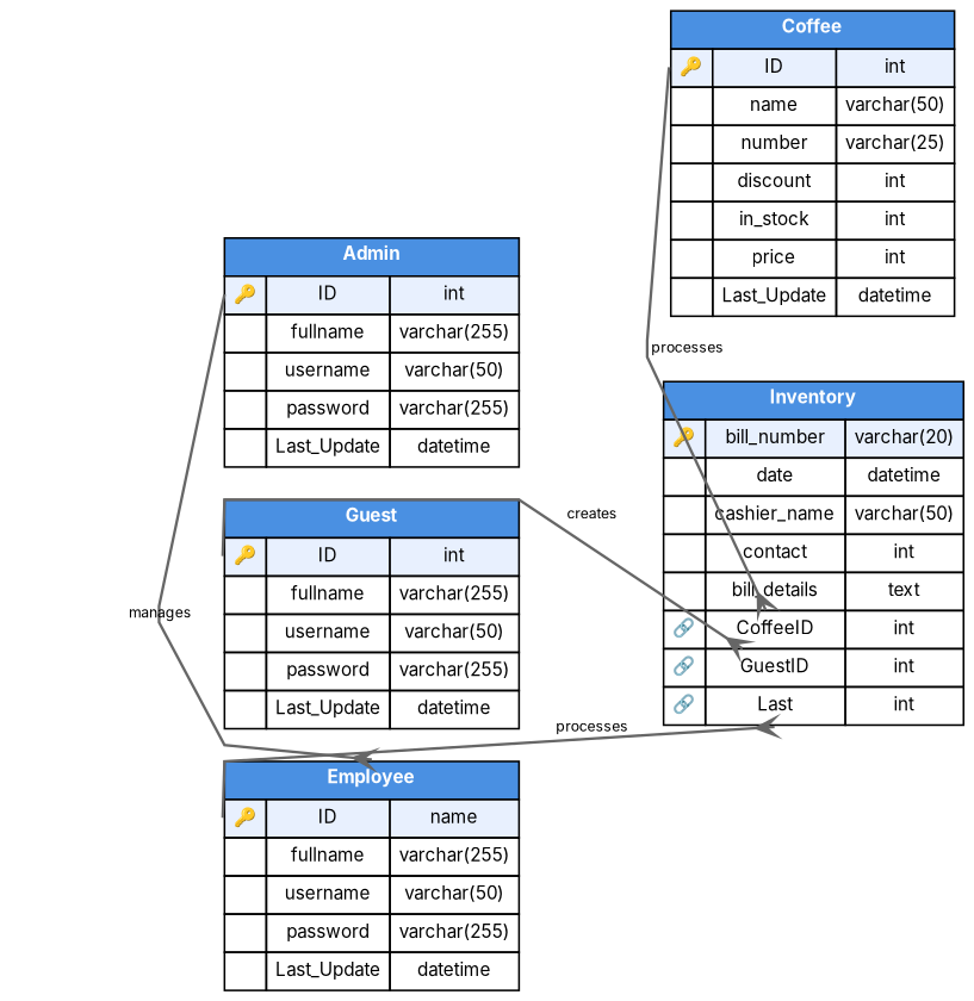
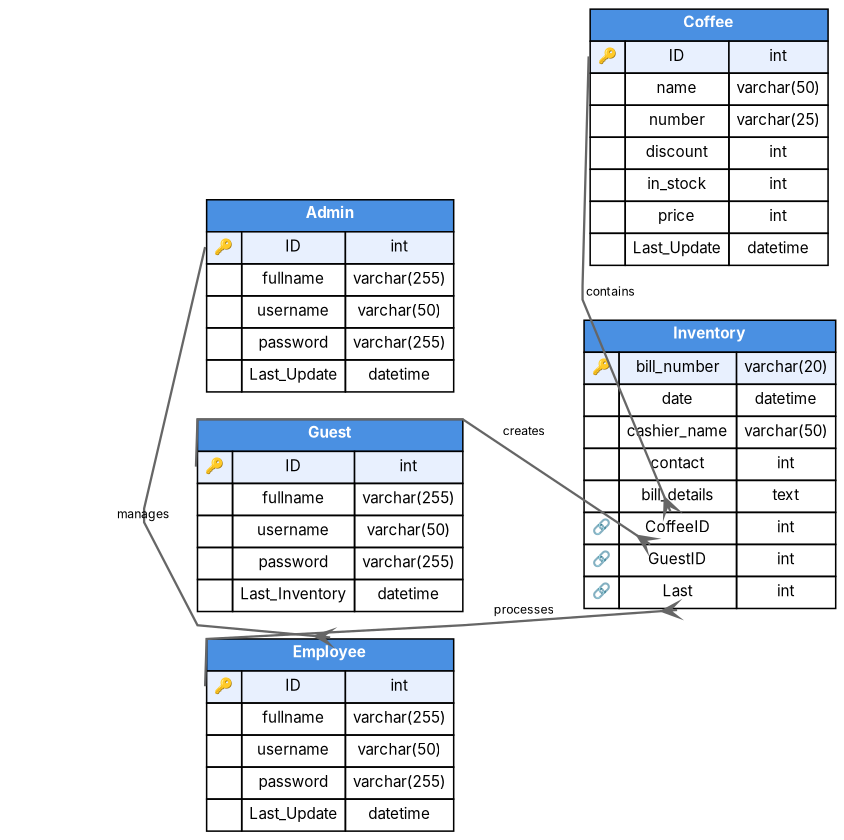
  digraph {
    fontname=Inter
    rankdir=LR
    splines=polyline
    node [fontname=Inter fontsize=10 margin=0 shape=none]
    edge [arrowhead=crow color="#666666" dir=forward fontname=Inter fontsize=8 penwidth=1.5 tailport=idKey]
    n1 [label=<         <TABLE BORDER="0" CELLBORDER="1" CELLSPACING="0" CELLPADDING="4">             <TR><TD COLSPAN="3" BGCOLOR="#4A90E2" PORT="title"><FONT COLOR="white"><B>Admin</B></FONT></TD></TR>             <TR><TD PORT="idKey" BGCOLOR="#E8F0FE">🔑</TD><TD BGCOLOR="#E8F0FE">ID</TD><TD BGCOLOR="#E8F0FE">int</TD></TR>             <TR><TD> </TD><TD>fullname</TD><TD>varchar(255)</TD></TR>             <TR><TD> </TD><TD>username</TD><TD>varchar(50)</TD></TR>             <TR><TD> </TD><TD>password</TD><TD>varchar(255)</TD></TR>             <TR><TD> </TD><TD>Last_Update</TD><TD>datetime</TD></TR>         </TABLE>>]
-   n2 [label=<         <TABLE BORDER="0" CELLBORDER="1" CELLSPACING="0" CELLPADDING="4">             <TR><TD COLSPAN="3" BGCOLOR="#4A90E2" PORT="title"><FONT COLOR="white"><B>Employee</B></FONT></TD></TR>             <TR><TD PORT="idKey" BGCOLOR="#E8F0FE">🔑</TD><TD BGCOLOR="#E8F0FE">ID</TD><TD BGCOLOR="#E8F0FE">name</TD></TR>             <TR><TD> </TD><TD>fullname</TD><TD>varchar(255)</TD></TR>             <TR><TD> </TD><TD>username</TD><TD>varchar(50)</TD></TR>             <TR><TD> </TD><TD>password</TD><TD>varchar(255)</TD></TR>             <TR><TD> </TD><TD>Last_Update</TD><TD>datetime</TD></TR>         </TABLE>>]
-   n3 [label=<         <TABLE BORDER="0" CELLBORDER="1" CELLSPACING="0" CELLPADDING="4">             <TR><TD COLSPAN="3" BGCOLOR="#4A90E2" PORT="title"><FONT COLOR="white"><B>Guest</B></FONT></TD></TR>             <TR><TD PORT="idKey" BGCOLOR="#E8F0FE">🔑</TD><TD BGCOLOR="#E8F0FE">ID</TD><TD BGCOLOR="#E8F0FE">int</TD></TR>             <TR><TD> </TD><TD>fullname</TD><TD>varchar(255)</TD></TR>             <TR><TD> </TD><TD>username</TD><TD>varchar(50)</TD></TR>             <TR><TD> </TD><TD>password</TD><TD>varchar(255)</TD></TR>             <TR><TD> </TD><TD>Last_Update</TD><TD>datetime</TD></TR>         </TABLE>>]
+   n2 [label=<         <TABLE BORDER="0" CELLBORDER="1" CELLSPACING="0" CELLPADDING="4">             <TR><TD COLSPAN="3" BGCOLOR="#4A90E2" PORT="title"><FONT COLOR="white"><B>Employee</B></FONT></TD></TR>             <TR><TD PORT="idKey" BGCOLOR="#E8F0FE">🔑</TD><TD BGCOLOR="#E8F0FE">ID</TD><TD BGCOLOR="#E8F0FE">int</TD></TR>             <TR><TD> </TD><TD>fullname</TD><TD>varchar(255)</TD></TR>             <TR><TD> </TD><TD>username</TD><TD>varchar(50)</TD></TR>             <TR><TD> </TD><TD>password</TD><TD>varchar(255)</TD></TR>             <TR><TD> </TD><TD>Last_Update</TD><TD>datetime</TD></TR>         </TABLE>>]
+   n3 [label=<         <TABLE BORDER="0" CELLBORDER="1" CELLSPACING="0" CELLPADDING="4">             <TR><TD COLSPAN="3" BGCOLOR="#4A90E2" PORT="title"><FONT COLOR="white"><B>Guest</B></FONT></TD></TR>             <TR><TD PORT="idKey" BGCOLOR="#E8F0FE">🔑</TD><TD BGCOLOR="#E8F0FE">ID</TD><TD BGCOLOR="#E8F0FE">int</TD></TR>             <TR><TD> </TD><TD>fullname</TD><TD>varchar(255)</TD></TR>             <TR><TD> </TD><TD>username</TD><TD>varchar(50)</TD></TR>             <TR><TD> </TD><TD>password</TD><TD>varchar(255)</TD></TR>             <TR><TD> </TD><TD>Last_Inventory</TD><TD>datetime</TD></TR>         </TABLE>>]
    n4 [label=<         <TABLE BORDER="0" CELLBORDER="1" CELLSPACING="0" CELLPADDING="4">             <TR><TD COLSPAN="3" BGCOLOR="#4A90E2" PORT="title"><FONT COLOR="white"><B>Coffee</B></FONT></TD></TR>             <TR><TD PORT="idKey" BGCOLOR="#E8F0FE">🔑</TD><TD BGCOLOR="#E8F0FE">ID</TD><TD BGCOLOR="#E8F0FE">int</TD></TR>             <TR><TD> </TD><TD>name</TD><TD>varchar(50)</TD></TR>             <TR><TD> </TD><TD>number</TD><TD>varchar(25)</TD></TR>             <TR><TD> </TD><TD>discount</TD><TD>int</TD></TR>             <TR><TD> </TD><TD>in_stock</TD><TD>int</TD></TR>             <TR><TD> </TD><TD>price</TD><TD>int</TD></TR>             <TR><TD> </TD><TD>Last_Update</TD><TD>datetime</TD></TR>         </TABLE>>]
    n5 [label=<         <TABLE BORDER="0" CELLBORDER="1" CELLSPACING="0" CELLPADDING="4">             <TR><TD COLSPAN="3" BGCOLOR="#4A90E2" PORT="title"><FONT COLOR="white"><B>Inventory</B></FONT></TD></TR>             <TR><TD PORT="idKey" BGCOLOR="#E8F0FE">🔑</TD><TD BGCOLOR="#E8F0FE">bill_number</TD><TD BGCOLOR="#E8F0FE">varchar(20)</TD></TR>             <TR><TD> </TD><TD>date</TD><TD>datetime</TD></TR>             <TR><TD> </TD><TD>cashier_name</TD><TD>varchar(50)</TD></TR>             <TR><TD> </TD><TD>contact</TD><TD>int</TD></TR>             <TR><TD> </TD><TD>bill_details</TD><TD>text</TD></TR>             <TR><TD>🔗</TD><TD PORT="coffee_fk">CoffeeID</TD><TD>int</TD></TR>             <TR><TD>🔗</TD><TD PORT="guest_fk">GuestID</TD><TD>int</TD></TR>             <TR><TD>🔗</TD><TD PORT="emp_fk">Last</TD><TD>int</TD></TR>         </TABLE>>]
    subgraph sub_1 {
      rank=same
      n1
      n2
      n3
    }
    subgraph sub_2 {
      rank=same
      n4
      n5
    }
    n1 -> n2 [headport=title label=" manages"]
    n2 -> n5 [headport=emp_fk label=" processes"]
    n3 -> n5 [headport=guest_fk label=" creates"]
-   n4 -> n5 [headport=coffee_fk label=" processes"]
+   n4 -> n5 [headport=coffee_fk label=" contains"]
  }
